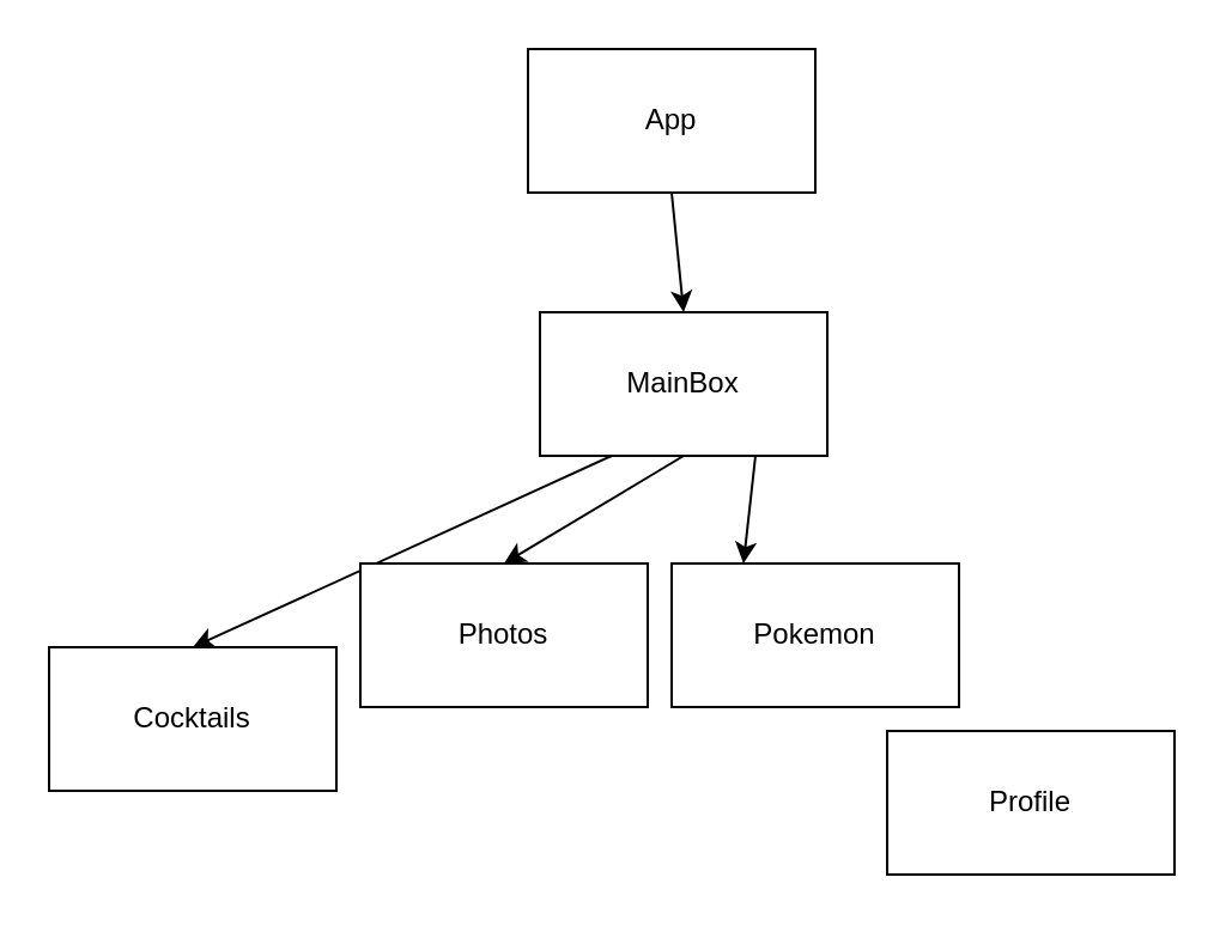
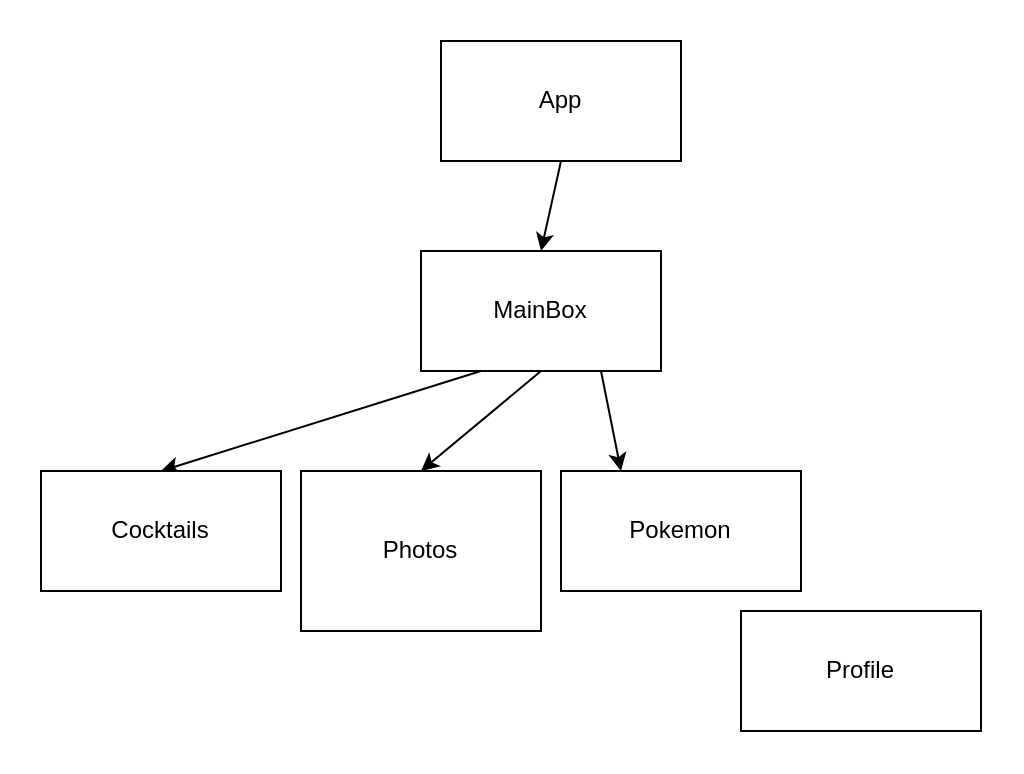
  <mxCell id="0" />
  <mxCell id="1" parent="0" />
  <mxCell id="2" style="edgeStyle=none;html=1;exitX=0.5;exitY=1;exitDx=0;exitDy=0;entryX=0.5;entryY=0;entryDx=0;entryDy=0;" edge="1" parent="1" source="3" target="7"><mxGeometry relative="1" as="geometry" /></mxCell>
  <mxCell id="3" value="App" style="rounded=0;whiteSpace=wrap;html=1;" vertex="1" parent="1"><mxGeometry x="220" y="20" width="120" height="60" as="geometry" /></mxCell>
  <mxCell id="4" style="edgeStyle=none;html=1;exitX=0.25;exitY=1;exitDx=0;exitDy=0;entryX=0.5;entryY=0;entryDx=0;entryDy=0;" edge="1" parent="1" source="7" target="8"><mxGeometry relative="1" as="geometry" /></mxCell>
  <mxCell id="5" style="edgeStyle=none;html=1;exitX=0.5;exitY=1;exitDx=0;exitDy=0;entryX=0.5;entryY=0;entryDx=0;entryDy=0;" edge="1" parent="1" source="7" target="9"><mxGeometry relative="1" as="geometry" /></mxCell>
  <mxCell id="6" style="edgeStyle=none;html=1;exitX=0.75;exitY=1;exitDx=0;exitDy=0;entryX=0.25;entryY=0;entryDx=0;entryDy=0;" edge="1" parent="1" source="7" target="10"><mxGeometry relative="1" as="geometry" /></mxCell>
- <mxCell id="7" value="MainBox" style="rounded=0;whiteSpace=wrap;html=1;" vertex="1" parent="1"><mxGeometry x="225" y="130" width="120" height="60" as="geometry" /></mxCell>
- <mxCell id="8" value="Cocktails" style="rounded=0;whiteSpace=wrap;html=1;" vertex="1" parent="1"><mxGeometry x="20" y="270" width="120" height="60" as="geometry" /></mxCell>
- <mxCell id="9" value="Photos" style="rounded=0;whiteSpace=wrap;html=1;" vertex="1" parent="1"><mxGeometry x="150" y="235" width="120" height="60" as="geometry" /></mxCell>
+ <mxCell id="7" value="MainBox" style="rounded=0;whiteSpace=wrap;html=1;" vertex="1" parent="1"><mxGeometry x="210" y="125" width="120" height="60" as="geometry" /></mxCell>
+ <mxCell id="8" value="Cocktails" style="rounded=0;whiteSpace=wrap;html=1;" vertex="1" parent="1"><mxGeometry x="20" y="235" width="120" height="60" as="geometry" /></mxCell>
+ <mxCell id="9" value="Photos" style="rounded=0;whiteSpace=wrap;html=1;" vertex="1" parent="1"><mxGeometry x="150" y="235" width="120" height="80" as="geometry" /></mxCell>
  <mxCell id="10" value="Pokemon" style="rounded=0;whiteSpace=wrap;html=1;" vertex="1" parent="1"><mxGeometry x="280" y="235" width="120" height="60" as="geometry" /></mxCell>
  <mxCell id="11" value="Profile" style="rounded=0;whiteSpace=wrap;html=1;" vertex="1" parent="1"><mxGeometry x="370" y="305" width="120" height="60" as="geometry" /></mxCell>
